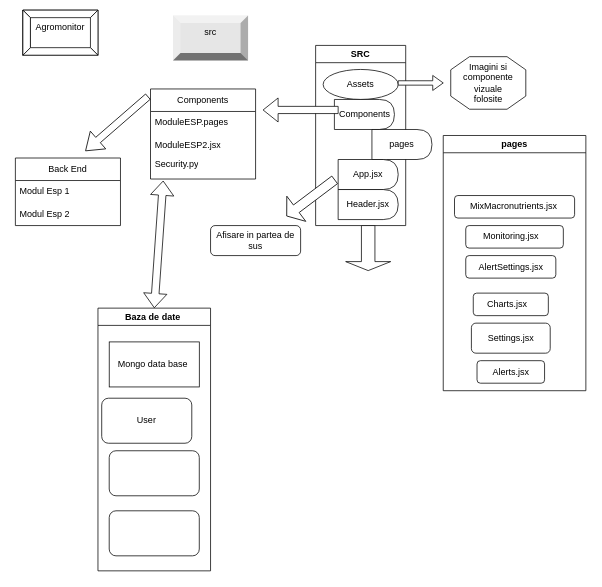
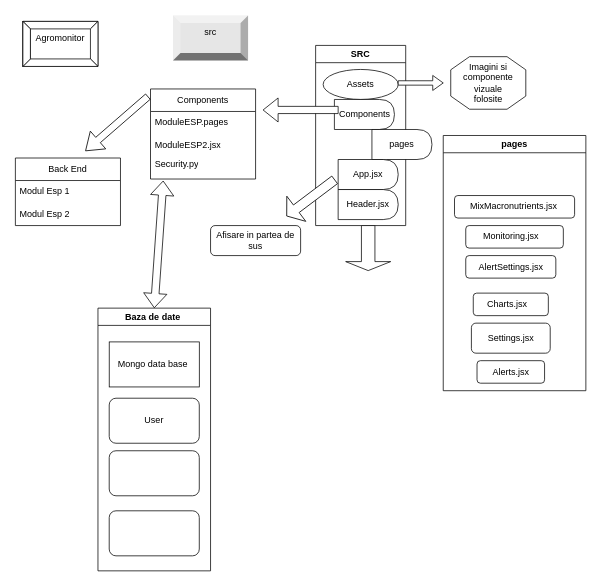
  <mxCell id="0" />
  <mxCell id="1" parent="0" />
- <mxCell id="2" value="Agromonitor&lt;div&gt;&lt;br&gt;&lt;/div&gt;" style="labelPosition=center;verticalLabelPosition=middle;align=center;html=1;shape=mxgraph.basic.button;dx=10;whiteSpace=wrap;" vertex="1" parent="1"><mxGeometry x="30" y="13" width="100" height="60" as="geometry" /></mxCell>
+ <mxCell id="2" value="Agromonitor&lt;div&gt;&lt;br&gt;&lt;/div&gt;" style="labelPosition=center;verticalLabelPosition=middle;align=center;html=1;shape=mxgraph.basic.button;dx=10;whiteSpace=wrap;" vertex="1" parent="1"><mxGeometry x="30" y="28" width="100" height="60" as="geometry" /></mxCell>
  <mxCell id="3" value="Back End" style="swimlane;fontStyle=0;childLayout=stackLayout;horizontal=1;startSize=30;horizontalStack=0;resizeParent=1;resizeParentMax=0;resizeLast=0;collapsible=1;marginBottom=0;whiteSpace=wrap;html=1;" vertex="1" parent="1"><mxGeometry y="210" width="140" height="90" as="geometry" x="20" /></mxCell>
  <mxCell id="4" value="Modul Esp 1" style="text;strokeColor=none;fillColor=none;align=left;verticalAlign=middle;spacingLeft=4;spacingRight=4;overflow=hidden;points=[[0,0.5],[1,0.5]];portConstraint=eastwest;rotatable=0;whiteSpace=wrap;html=1;" vertex="1" parent="3"><mxGeometry y="30" width="140" height="30" as="geometry" /></mxCell>
  <mxCell id="5" value="Modul Esp 2" style="text;strokeColor=none;fillColor=none;align=left;verticalAlign=middle;spacingLeft=4;spacingRight=4;overflow=hidden;points=[[0,0.5],[1,0.5]];portConstraint=eastwest;rotatable=0;whiteSpace=wrap;html=1;" vertex="1" parent="3"><mxGeometry y="60" width="140" height="30" as="geometry" /></mxCell>
  <mxCell id="6" value="Components" style="swimlane;fontStyle=0;childLayout=stackLayout;horizontal=1;startSize=30;horizontalStack=0;resizeParent=1;resizeParentMax=0;resizeLast=0;collapsible=1;marginBottom=0;whiteSpace=wrap;html=1;" vertex="1" parent="1"><mxGeometry x="200" y="118" width="140" height="120" as="geometry" /></mxCell>
  <mxCell id="7" value="ModuleESP.pages" style="text;strokeColor=none;fillColor=none;align=left;verticalAlign=middle;spacingLeft=4;spacingRight=4;overflow=hidden;points=[[0,0.5],[1,0.5]];portConstraint=eastwest;rotatable=0;whiteSpace=wrap;html=1;" vertex="1" parent="6"><mxGeometry y="30" width="140" height="30" as="geometry" /></mxCell>
  <mxCell id="8" value="ModuleESP2.jsx" style="text;strokeColor=none;fillColor=none;align=left;verticalAlign=middle;spacingLeft=4;spacingRight=4;overflow=hidden;points=[[0,0.5],[1,0.5]];portConstraint=eastwest;rotatable=0;whiteSpace=wrap;html=1;" vertex="1" parent="6"><mxGeometry y="60" width="140" height="30" as="geometry" /></mxCell>
  <mxCell id="9" value="Security.py&lt;div&gt;&lt;br&gt;&lt;/div&gt;" style="text;strokeColor=none;fillColor=none;align=left;verticalAlign=middle;spacingLeft=4;spacingRight=4;overflow=hidden;points=[[0,0.5],[1,0.5]];portConstraint=eastwest;rotatable=0;whiteSpace=wrap;html=1;" vertex="1" parent="6"><mxGeometry y="90" width="140" height="30" as="geometry" /></mxCell>
  <mxCell id="10" value="pages" style="swimlane;whiteSpace=wrap;html=1;" vertex="1" parent="1"><mxGeometry x="590" y="180" width="190" height="340" as="geometry"><mxRectangle x="450" y="160" width="140" height="30" as="alternateBounds" /></mxGeometry></mxCell>
  <mxCell id="11" value="" style="rounded=1;whiteSpace=wrap;html=1;" vertex="1" parent="10"><mxGeometry x="15" y="80" width="160" height="30" as="geometry" /></mxCell>
  <mxCell id="12" value="MixMacronutrients.jsx" style="text;strokeColor=none;fillColor=none;align=left;verticalAlign=middle;spacingLeft=4;spacingRight=4;overflow=hidden;points=[[0,0.5],[1,0.5]];portConstraint=eastwest;rotatable=0;whiteSpace=wrap;html=1;" vertex="1" parent="10"><mxGeometry x="30" y="80" width="130" height="30" as="geometry" /></mxCell>
  <mxCell id="13" value="" style="rounded=1;whiteSpace=wrap;html=1;" vertex="1" parent="10"><mxGeometry x="30" y="120" width="130" height="30" as="geometry" /></mxCell>
  <mxCell id="14" value="&lt;span style=&quot;color: rgb(0, 0, 0); text-align: left; text-wrap-mode: wrap;&quot;&gt;Monitoring.jsx&lt;/span&gt;" style="text;html=1;align=center;verticalAlign=middle;resizable=0;points=[];autosize=1;strokeColor=none;fillColor=none;" vertex="1" parent="10"><mxGeometry x="40" y="120" width="100" height="30" as="geometry" /></mxCell>
  <mxCell id="15" value="" style="rounded=1;whiteSpace=wrap;html=1;" vertex="1" parent="10"><mxGeometry x="30" y="160" width="120" height="30" as="geometry" /></mxCell>
  <mxCell id="16" value="AlertSettings.jsx&lt;div&gt;&lt;br&gt;&lt;/div&gt;&lt;div&gt;&lt;br&gt;&lt;/div&gt;" style="text;html=1;align=center;verticalAlign=middle;resizable=0;points=[];autosize=1;strokeColor=none;fillColor=none;" vertex="1" parent="10"><mxGeometry x="35" y="160" width="110" height="60" as="geometry" /></mxCell>
  <mxCell id="17" value="" style="rounded=1;whiteSpace=wrap;html=1;" vertex="1" parent="10"><mxGeometry x="40" y="210" width="100" height="30" as="geometry" /></mxCell>
  <mxCell id="18" value="Charts.jsx" style="text;html=1;align=center;verticalAlign=middle;resizable=0;points=[];autosize=1;strokeColor=none;fillColor=none;" vertex="1" parent="10"><mxGeometry x="45" y="210" width="80" height="30" as="geometry" /></mxCell>
  <mxCell id="19" value="" style="rounded=1;whiteSpace=wrap;html=1;" vertex="1" parent="10"><mxGeometry x="37.5" y="250" width="105" height="40" as="geometry" /></mxCell>
  <mxCell id="20" value="Settings.jsx" style="text;html=1;align=center;verticalAlign=middle;resizable=0;points=[];autosize=1;strokeColor=none;fillColor=none;" vertex="1" parent="10"><mxGeometry x="50" y="255" width="80" height="30" as="geometry" /></mxCell>
  <mxCell id="21" value="" style="rounded=1;whiteSpace=wrap;html=1;" vertex="1" parent="10"><mxGeometry x="45" y="300" width="90" height="30" as="geometry" /></mxCell>
  <mxCell id="22" value="Alerts.jsx" style="text;html=1;align=center;verticalAlign=middle;resizable=0;points=[];autosize=1;strokeColor=none;fillColor=none;" vertex="1" parent="10"><mxGeometry x="55" y="300" width="70" height="30" as="geometry" /></mxCell>
  <mxCell id="23" value="src&lt;div&gt;&lt;br&gt;&lt;/div&gt;" style="labelPosition=center;verticalLabelPosition=middle;align=center;html=1;shape=mxgraph.basic.shaded_button;dx=10;fillColor=#E6E6E6;strokeColor=none;whiteSpace=wrap;" vertex="1" parent="1"><mxGeometry x="230" width="100" height="60" as="geometry" y="20" /></mxCell>
  <mxCell id="24" value="SRC" style="swimlane;whiteSpace=wrap;html=1;" vertex="1" parent="1"><mxGeometry x="420" y="60" width="120" height="240" as="geometry" /></mxCell>
  <mxCell id="25" value="Assets" style="ellipse;whiteSpace=wrap;html=1;align=center;newEdgeStyle={&quot;edgeStyle&quot;:&quot;entityRelationEdgeStyle&quot;,&quot;startArrow&quot;:&quot;none&quot;,&quot;endArrow&quot;:&quot;none&quot;,&quot;segment&quot;:10,&quot;curved&quot;:1,&quot;sourcePerimeterSpacing&quot;:0,&quot;targetPerimeterSpacing&quot;:0};treeFolding=1;treeMoving=1;" vertex="1" parent="24"><mxGeometry x="10" y="32" width="100" height="40" as="geometry" /></mxCell>
  <mxCell id="26" value="" style="shape=delay;whiteSpace=wrap;html=1;" vertex="1" parent="24"><mxGeometry x="25" y="72" width="80" height="40" as="geometry" /></mxCell>
  <mxCell id="27" value="&lt;span style=&quot;color: rgb(0, 0, 0); text-wrap-mode: nowrap;&quot;&gt;pages&lt;/span&gt;" style="shape=delay;whiteSpace=wrap;html=1;" vertex="1" parent="24"><mxGeometry x="75" y="112" width="80" height="40" as="geometry" /></mxCell>
  <mxCell id="28" value="&lt;span style=&quot;color: rgb(0, 0, 0); text-wrap-mode: nowrap;&quot;&gt;App.jsx&lt;/span&gt;" style="shape=delay;whiteSpace=wrap;html=1;" vertex="1" parent="24"><mxGeometry x="30" y="152" width="80" height="40" as="geometry" /></mxCell>
  <mxCell id="29" value="&lt;span style=&quot;color: rgb(0, 0, 0); text-wrap-mode: nowrap;&quot;&gt;Header.jsx&lt;/span&gt;" style="shape=delay;whiteSpace=wrap;html=1;" vertex="1" parent="24"><mxGeometry x="30" y="192" width="80" height="40" as="geometry" /></mxCell>
  <mxCell id="30" value="Components" style="text;html=1;align=center;verticalAlign=middle;resizable=0;points=[];autosize=1;strokeColor=none;fillColor=none;" vertex="1" parent="24"><mxGeometry x="20" y="77" width="90" height="30" as="geometry" /></mxCell>
  <mxCell id="31" value="" style="shape=singleArrow;direction=west;whiteSpace=wrap;html=1;rotation=-37;" vertex="1" parent="24"><mxGeometry x="-46.6" y="182.17" width="80" height="42" as="geometry" /></mxCell>
  <mxCell id="32" value="Baza de date&amp;nbsp;" style="swimlane;whiteSpace=wrap;html=1;" vertex="1" parent="1"><mxGeometry x="130" y="410" width="150" height="350" as="geometry" /></mxCell>
  <mxCell id="33" value="Mongo data base&amp;nbsp;" style="whiteSpace=wrap;html=1;rounded=0;" vertex="1" parent="32"><mxGeometry x="15" y="45" width="120" height="60" as="geometry" /></mxCell>
- <mxCell id="34" value="User" style="rounded=1;whiteSpace=wrap;html=1;" vertex="1" parent="32"><mxGeometry x="5" y="120" width="120" height="60" as="geometry" /></mxCell>
+ <mxCell id="34" value="User" style="rounded=1;whiteSpace=wrap;html=1;" vertex="1" parent="32"><mxGeometry x="15" y="120" width="120" height="60" as="geometry" /></mxCell>
  <mxCell id="35" value="" style="rounded=1;whiteSpace=wrap;html=1;" vertex="1" parent="32"><mxGeometry x="15" y="190" width="120" height="60" as="geometry" /></mxCell>
  <mxCell id="36" value="" style="rounded=1;whiteSpace=wrap;html=1;" vertex="1" parent="32"><mxGeometry x="15" y="270" width="120" height="60" as="geometry" /></mxCell>
  <mxCell id="37" value="" style="shape=singleArrow;direction=west;whiteSpace=wrap;html=1;" vertex="1" parent="1"><mxGeometry x="350" y="130" width="100" height="32" as="geometry" /></mxCell>
  <mxCell id="38" value="" style="shape=singleArrow;direction=west;whiteSpace=wrap;html=1;rotation=-41;" vertex="1" parent="1"><mxGeometry x="100" y="148.72" width="110" height="31.28" as="geometry" /></mxCell>
  <mxCell id="39" value="" style="shape=singleArrow;whiteSpace=wrap;html=1;arrowWidth=0.293;arrowSize=0.233;" vertex="1" parent="1"><mxGeometry x="530" y="100" width="60" height="20" as="geometry" /></mxCell>
  <mxCell id="40" value="" style="verticalLabelPosition=bottom;verticalAlign=top;html=1;shape=mxgraph.basic.polygon;polyCoords=[[0.25,0],[0.75,0],[1,0.25],[1,0.75],[0.75,1],[0.25,1],[0,0.75],[0,0.25]];polyline=0;" vertex="1" parent="1"><mxGeometry x="600" y="75" width="100" height="70" as="geometry" /></mxCell>
  <mxCell id="41" value="Imagini si componente vizuale folosite" style="text;html=1;align=center;verticalAlign=middle;whiteSpace=wrap;rounded=0;" vertex="1" parent="1"><mxGeometry x="620" y="95" width="60" height="30" as="geometry" /></mxCell>
  <mxCell id="42" value="Afisare in partea de sus" style="rounded=1;whiteSpace=wrap;html=1;" vertex="1" parent="1"><mxGeometry x="280" y="300" width="120" height="40" as="geometry" /></mxCell>
  <mxCell id="43" value="" style="shape=singleArrow;direction=south;whiteSpace=wrap;html=1;" vertex="1" parent="1"><mxGeometry x="460" y="300" width="60" height="60" as="geometry" /></mxCell>
  <mxCell id="44" value="" style="shape=flexArrow;endArrow=classic;startArrow=classic;html=1;entryX=0.121;entryY=1.072;entryDx=0;entryDy=0;entryPerimeter=0;exitX=0.5;exitY=0;exitDx=0;exitDy=0;" edge="1" parent="1" source="32" target="9"><mxGeometry width="100" height="100" relative="1" as="geometry"><mxPoint x="170" y="360" as="sourcePoint" /><mxPoint x="270" y="260" as="targetPoint" /></mxGeometry></mxCell>
